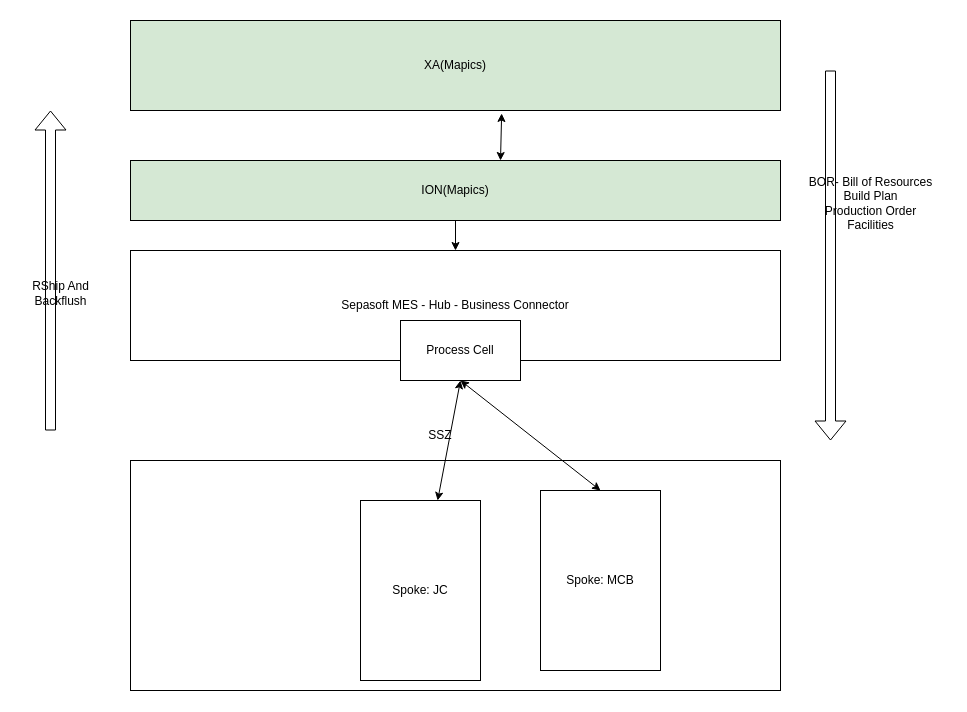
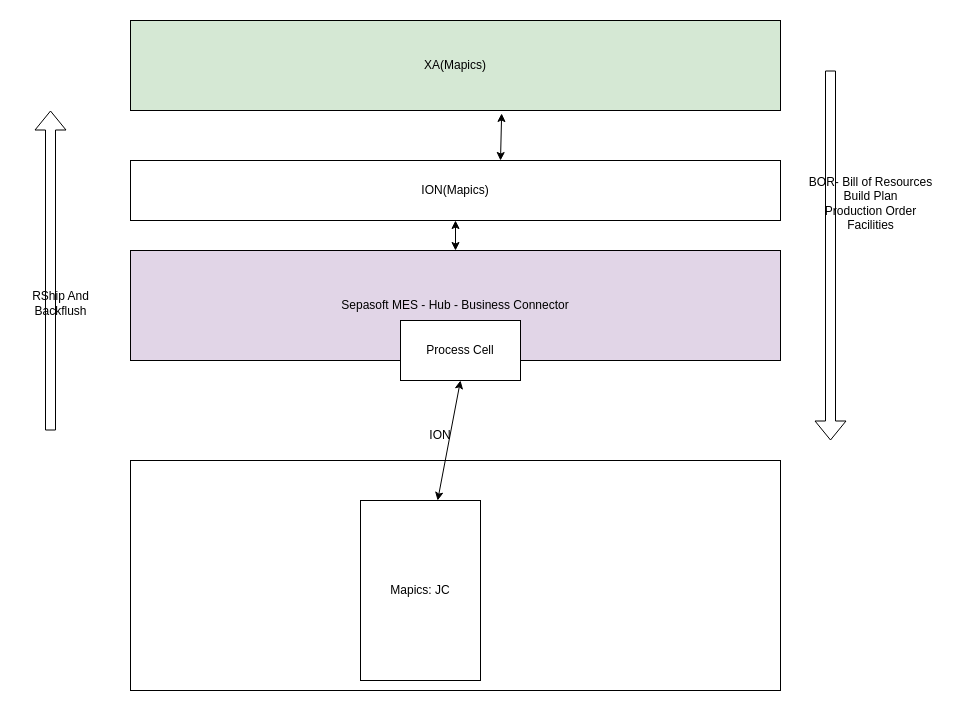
  <mxCell id="0" />
  <mxCell id="1" parent="0" />
  <mxCell id="2" value="" style="rounded=0;whiteSpace=wrap;html=1;" vertex="1" parent="1"><mxGeometry x="130" y="460" width="650" height="230" as="geometry" /></mxCell>
  <mxCell id="3" value="XA(Mapics)" style="rounded=0;whiteSpace=wrap;html=1;fillColor=#d5e8d4;" vertex="1" parent="1"><mxGeometry x="130" y="20" width="650" height="90" as="geometry" /></mxCell>
- <mxCell id="4" value="ION(Mapics)" style="rounded=0;whiteSpace=wrap;html=1;fillColor=#d5e8d4;" vertex="1" parent="1"><mxGeometry x="130" y="160" width="650" height="60" as="geometry" /></mxCell>
- <mxCell id="5" value="Sepasoft MES - Hub - Business Connector" style="rounded=0;whiteSpace=wrap;html=1;" vertex="1" parent="1"><mxGeometry x="130" y="250" width="650" height="110" as="geometry" /></mxCell>
+ <mxCell id="4" value="ION(Mapics)" style="rounded=0;whiteSpace=wrap;html=1;" vertex="1" parent="1"><mxGeometry x="130" y="160" width="650" height="60" as="geometry" /></mxCell>
+ <mxCell id="5" value="Sepasoft MES - Hub - Business Connector" style="rounded=0;whiteSpace=wrap;html=1;fillColor=#e1d5e7;" vertex="1" parent="1"><mxGeometry x="130" y="250" width="650" height="110" as="geometry" /></mxCell>
  <mxCell id="6" value="" style="endArrow=classic;startArrow=classic;html=1;rounded=0;entryX=0.571;entryY=1.033;entryDx=0;entryDy=0;entryPerimeter=0;" edge="1" parent="1" target="3"><mxGeometry width="50" height="50" relative="1" as="geometry"><mxPoint x="500" y="160" as="sourcePoint" /><mxPoint x="550" y="110" as="targetPoint" /></mxGeometry></mxCell>
  <mxCell id="7" value="" style="shape=flexArrow;endArrow=classic;html=1;rounded=0;" edge="1" parent="1"><mxGeometry width="50" height="50" relative="1" as="geometry"><mxPoint x="50" y="430" as="sourcePoint" /><mxPoint x="50" y="110" as="targetPoint" /></mxGeometry></mxCell>
- <mxCell id="8" value="RShip And &lt;br&gt;Backflush" style="text;html=1;align=center;verticalAlign=middle;resizable=0;points=[];autosize=1;strokeColor=none;fillColor=none;" vertex="1" parent="1"><mxGeometry x="20" y="273" width="80" height="40" as="geometry" /></mxCell>
- <mxCell id="9" value="" style="endArrow=none;startArrow=classic;html=1;rounded=0;entryX=0.5;entryY=1;entryDx=0;entryDy=0;" edge="1" parent="1" source="5" target="4"><mxGeometry width="50" height="50" relative="1" as="geometry"><mxPoint x="455" y="229.289" as="sourcePoint" /><mxPoint x="455" y="179.289" as="targetPoint" /></mxGeometry></mxCell>
+ <mxCell id="8" value="RShip And &lt;br&gt;Backflush" style="text;html=1;align=center;verticalAlign=middle;resizable=0;points=[];autosize=1;strokeColor=none;fillColor=none;" vertex="1" parent="1"><mxGeometry x="20" y="283" width="80" height="40" as="geometry" /></mxCell>
+ <mxCell id="9" value="" style="endArrow=classic;startArrow=classic;html=1;rounded=0;entryX=0.5;entryY=1;entryDx=0;entryDy=0;" edge="1" parent="1" source="5" target="4"><mxGeometry width="50" height="50" relative="1" as="geometry"><mxPoint x="455" y="229.289" as="sourcePoint" /><mxPoint x="455" y="179.289" as="targetPoint" /></mxGeometry></mxCell>
  <mxCell id="10" value="" style="shape=flexArrow;endArrow=classic;html=1;rounded=0;" edge="1" parent="1"><mxGeometry width="50" height="50" relative="1" as="geometry"><mxPoint x="830" y="70" as="sourcePoint" /><mxPoint x="830" y="440" as="targetPoint" /></mxGeometry></mxCell>
  <mxCell id="11" value="BOR- Bill of Resources&lt;br&gt;Build Plan&lt;br&gt;Production Order&lt;br&gt;Facilities" style="text;html=1;align=center;verticalAlign=middle;resizable=0;points=[];autosize=1;strokeColor=none;fillColor=none;" vertex="1" parent="1"><mxGeometry x="795" y="168" width="150" height="70" as="geometry" /></mxCell>
- <mxCell id="12" value="Spoke: JC" style="rounded=0;whiteSpace=wrap;html=1;" vertex="1" parent="1"><mxGeometry x="360" y="500" width="120" height="180" as="geometry" /></mxCell>
- <mxCell id="13" value="Spoke: MCB" style="rounded=0;whiteSpace=wrap;html=1;" vertex="1" parent="1"><mxGeometry x="540" y="490" width="120" height="180" as="geometry" /></mxCell>
- <mxCell id="14" value="SSZ" style="text;html=1;strokeColor=none;fillColor=none;align=center;verticalAlign=middle;whiteSpace=wrap;rounded=0;" vertex="1" parent="1"><mxGeometry x="410" y="420" width="60" height="30" as="geometry" /></mxCell>
+ <mxCell id="12" value="Mapics: JC" style="rounded=0;whiteSpace=wrap;html=1;" vertex="1" parent="1"><mxGeometry x="360" y="500" width="120" height="180" as="geometry" /></mxCell>
+ <mxCell id="14" value="ION" style="text;html=1;strokeColor=none;fillColor=none;align=center;verticalAlign=middle;whiteSpace=wrap;rounded=0;" vertex="1" parent="1"><mxGeometry x="410" y="420" width="60" height="30" as="geometry" /></mxCell>
  <mxCell id="15" value="Process Cell" style="rounded=0;whiteSpace=wrap;html=1;" vertex="1" parent="1"><mxGeometry x="400" y="320" width="120" height="60" as="geometry" /></mxCell>
  <mxCell id="16" value="" style="endArrow=classic;startArrow=classic;html=1;rounded=0;" edge="1" parent="1" source="12"><mxGeometry width="50" height="50" relative="1" as="geometry"><mxPoint x="430" y="450" as="sourcePoint" /><mxPoint x="460" y="380" as="targetPoint" /></mxGeometry></mxCell>
- <mxCell id="17" value="" style="endArrow=classic;startArrow=classic;html=1;rounded=0;entryX=0.5;entryY=0;entryDx=0;entryDy=0;exitX=0.5;exitY=1;exitDx=0;exitDy=0;" edge="1" parent="1" source="15" target="13"><mxGeometry width="50" height="50" relative="1" as="geometry"><mxPoint x="460" y="390" as="sourcePoint" /><mxPoint x="480" y="400" as="targetPoint" /></mxGeometry></mxCell>
